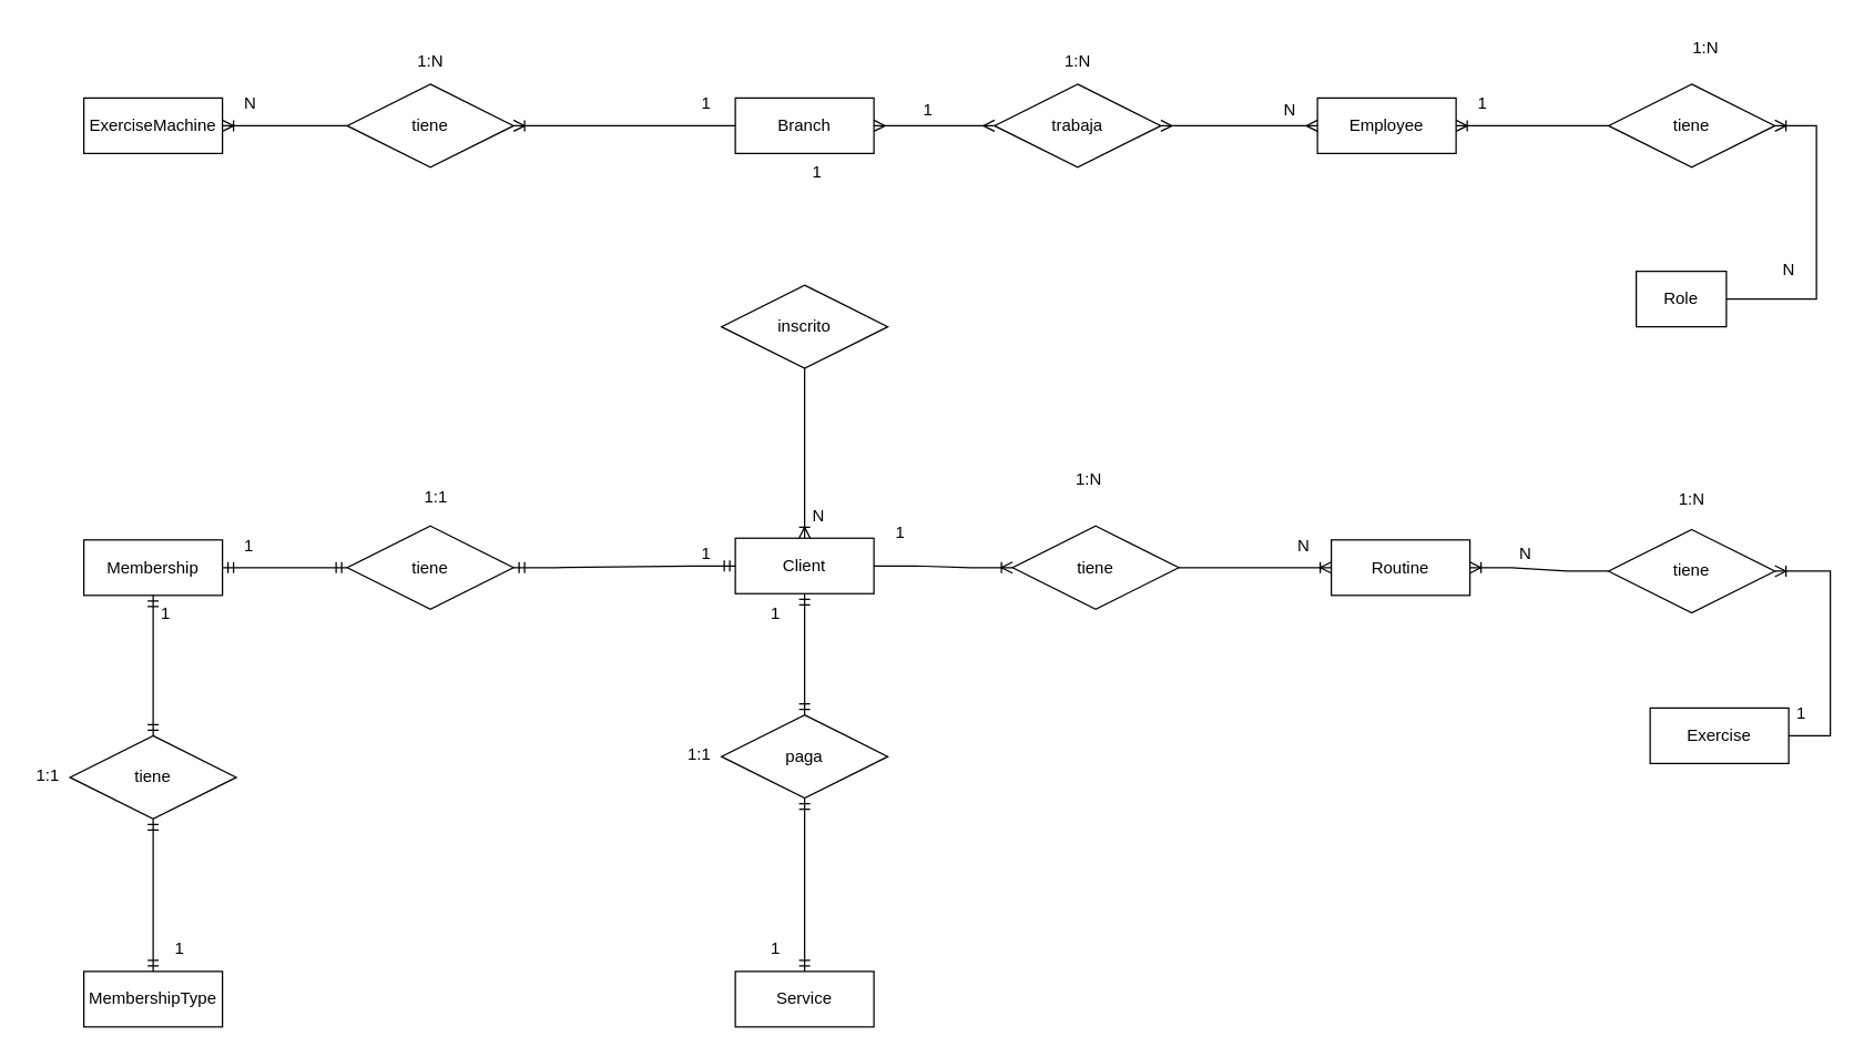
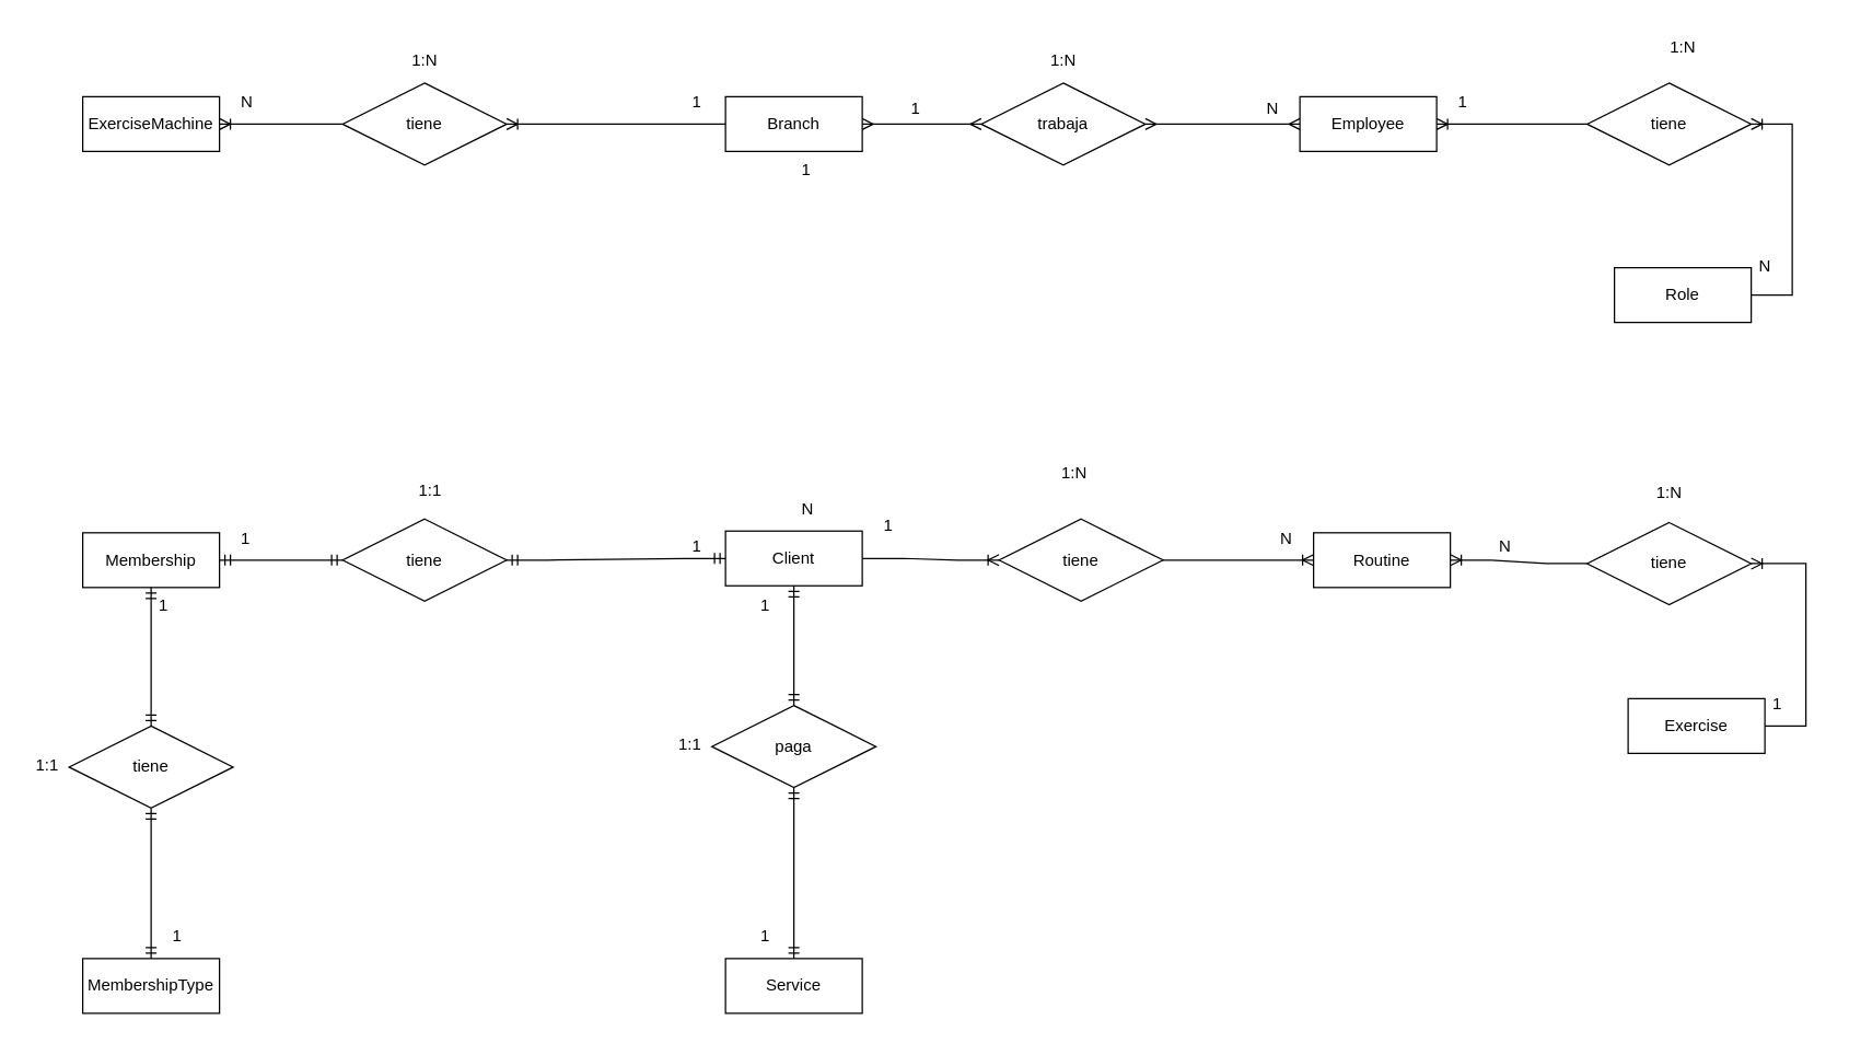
  <mxCell id="0" />
  <mxCell id="1" parent="0" />
  <mxCell id="2" value="Employee" style="whiteSpace=wrap;html=1;align=center;" parent="1" vertex="1"><mxGeometry x="950" y="70" width="100" height="40" as="geometry" /></mxCell>
- <mxCell id="3" value="Role" style="whiteSpace=wrap;html=1;align=center;" parent="1" vertex="1"><mxGeometry x="1180" y="195" width="65" height="40" as="geometry" /></mxCell>
+ <mxCell id="3" value="Role" style="whiteSpace=wrap;html=1;align=center;" parent="1" vertex="1"><mxGeometry x="1180" y="195" width="100" height="40" as="geometry" /></mxCell>
  <mxCell id="4" value="N" style="text;strokeColor=none;fillColor=none;spacingLeft=4;spacingRight=4;overflow=hidden;rotatable=0;points=[[0,0.5],[1,0.5]];portConstraint=eastwest;fontSize=12;whiteSpace=wrap;html=1;" parent="1" vertex="1"><mxGeometry x="1280" y="180" width="40" height="30" as="geometry" /></mxCell>
  <mxCell id="5" value="1" style="text;strokeColor=none;fillColor=none;spacingLeft=4;spacingRight=4;overflow=hidden;rotatable=0;points=[[0,0.5],[1,0.5]];portConstraint=eastwest;fontSize=12;whiteSpace=wrap;html=1;" parent="1" vertex="1"><mxGeometry x="1060" y="60" width="40" height="30" as="geometry" /></mxCell>
  <mxCell id="6" value="" style="edgeStyle=entityRelationEdgeStyle;fontSize=12;html=1;endArrow=ERoneToMany;rounded=0;" parent="1" source="22" target="2" edge="1"><mxGeometry width="100" height="100" relative="1" as="geometry"><mxPoint x="1040" y="-170" as="sourcePoint" /><mxPoint x="930" y="-170" as="targetPoint" /></mxGeometry></mxCell>
  <mxCell id="7" value="Client" style="whiteSpace=wrap;html=1;align=center;" vertex="1" parent="1"><mxGeometry x="530" y="387.5" width="100" height="40" as="geometry" /></mxCell>
  <mxCell id="8" value="Membership" style="whiteSpace=wrap;html=1;align=center;" vertex="1" parent="1"><mxGeometry x="60" y="388.75" width="100" height="40" as="geometry" /></mxCell>
  <mxCell id="9" value="Exercise" style="whiteSpace=wrap;html=1;align=center;" vertex="1" parent="1"><mxGeometry x="1190" y="510" width="100" height="40" as="geometry" /></mxCell>
  <mxCell id="10" value="Routine" style="whiteSpace=wrap;html=1;align=center;" vertex="1" parent="1"><mxGeometry x="960" y="388.75" width="100" height="40" as="geometry" /></mxCell>
  <mxCell id="11" value="Branch" style="whiteSpace=wrap;html=1;align=center;" vertex="1" parent="1"><mxGeometry x="530" y="70" width="100" height="40" as="geometry" /></mxCell>
  <mxCell id="12" value="ExerciseMachine" style="whiteSpace=wrap;html=1;align=center;" vertex="1" parent="1"><mxGeometry x="60" y="70" width="100" height="40" as="geometry" /></mxCell>
  <mxCell id="13" value="1" style="text;strokeColor=none;fillColor=none;spacingLeft=4;spacingRight=4;overflow=hidden;rotatable=0;points=[[0,0.5],[1,0.5]];portConstraint=eastwest;fontSize=12;whiteSpace=wrap;html=1;" vertex="1" parent="1"><mxGeometry x="660" y="65" width="40" height="30" as="geometry" /></mxCell>
  <mxCell id="14" value="N" style="text;strokeColor=none;fillColor=none;spacingLeft=4;spacingRight=4;overflow=hidden;rotatable=0;points=[[0,0.5],[1,0.5]];portConstraint=eastwest;fontSize=12;whiteSpace=wrap;html=1;" vertex="1" parent="1"><mxGeometry x="170" y="60" width="40" height="30" as="geometry" /></mxCell>
  <mxCell id="15" value="" style="edgeStyle=entityRelationEdgeStyle;fontSize=12;html=1;endArrow=ERoneToMany;rounded=0;" edge="1" parent="1" source="11" target="30"><mxGeometry width="100" height="100" relative="1" as="geometry"><mxPoint x="800" y="20" as="sourcePoint" /><mxPoint x="750" y="110" as="targetPoint" /></mxGeometry></mxCell>
  <mxCell id="16" value="" style="edgeStyle=entityRelationEdgeStyle;fontSize=12;html=1;endArrow=ERmandOne;startArrow=ERmandOne;rounded=0;" edge="1" parent="1" source="7" target="28"><mxGeometry width="100" height="100" relative="1" as="geometry"><mxPoint x="-115" y="600" as="sourcePoint" /><mxPoint x="-55" y="660" as="targetPoint" /></mxGeometry></mxCell>
  <mxCell id="17" value="1" style="text;strokeColor=none;fillColor=none;spacingLeft=4;spacingRight=4;overflow=hidden;rotatable=0;points=[[0,0.5],[1,0.5]];portConstraint=eastwest;fontSize=12;whiteSpace=wrap;html=1;" vertex="1" parent="1"><mxGeometry x="500" y="385" width="40" height="30" as="geometry" /></mxCell>
  <mxCell id="18" value="1" style="text;strokeColor=none;fillColor=none;spacingLeft=4;spacingRight=4;overflow=hidden;rotatable=0;points=[[0,0.5],[1,0.5]];portConstraint=eastwest;fontSize=12;whiteSpace=wrap;html=1;" vertex="1" parent="1"><mxGeometry x="170" y="378.75" width="40" height="30" as="geometry" /></mxCell>
  <mxCell id="19" value="1" style="text;strokeColor=none;fillColor=none;spacingLeft=4;spacingRight=4;overflow=hidden;rotatable=0;points=[[0,0.5],[1,0.5]];portConstraint=eastwest;fontSize=12;whiteSpace=wrap;html=1;" vertex="1" parent="1"><mxGeometry x="1290" y="500" width="40" height="30" as="geometry" /></mxCell>
  <mxCell id="20" value="N" style="text;strokeColor=none;fillColor=none;spacingLeft=4;spacingRight=4;overflow=hidden;rotatable=0;points=[[0,0.5],[1,0.5]];portConstraint=eastwest;fontSize=12;whiteSpace=wrap;html=1;" vertex="1" parent="1"><mxGeometry x="930" y="378.75" width="40" height="30" as="geometry" /></mxCell>
  <mxCell id="21" value="" style="edgeStyle=entityRelationEdgeStyle;fontSize=12;html=1;endArrow=ERoneToMany;rounded=0;" edge="1" parent="1" source="9" target="25"><mxGeometry width="100" height="100" relative="1" as="geometry"><mxPoint x="690" y="698" as="sourcePoint" /><mxPoint x="800" y="698" as="targetPoint" /></mxGeometry></mxCell>
  <mxCell id="22" value="tiene" style="shape=rhombus;perimeter=rhombusPerimeter;whiteSpace=wrap;html=1;align=center;" vertex="1" parent="1"><mxGeometry x="1160" y="60" width="120" height="60" as="geometry" /></mxCell>
  <mxCell id="23" value="1:N" style="text;strokeColor=none;fillColor=none;spacingLeft=4;spacingRight=4;overflow=hidden;rotatable=0;points=[[0,0.5],[1,0.5]];portConstraint=eastwest;fontSize=12;whiteSpace=wrap;html=1;" vertex="1" parent="1"><mxGeometry x="1215" y="20" width="30" height="30" as="geometry" /></mxCell>
  <mxCell id="24" value="" style="edgeStyle=entityRelationEdgeStyle;fontSize=12;html=1;endArrow=ERoneToMany;rounded=0;" edge="1" parent="1" source="3" target="22"><mxGeometry width="100" height="100" relative="1" as="geometry"><mxPoint x="1224" y="-70" as="sourcePoint" /><mxPoint x="1134" y="-70" as="targetPoint" /></mxGeometry></mxCell>
  <mxCell id="25" value="tiene" style="shape=rhombus;perimeter=rhombusPerimeter;whiteSpace=wrap;html=1;align=center;" vertex="1" parent="1"><mxGeometry x="1160" y="381.25" width="120" height="60" as="geometry" /></mxCell>
  <mxCell id="26" value="" style="edgeStyle=entityRelationEdgeStyle;fontSize=12;html=1;endArrow=ERoneToMany;rounded=0;" edge="1" parent="1" source="25" target="10"><mxGeometry width="100" height="100" relative="1" as="geometry"><mxPoint x="680" y="562.5" as="sourcePoint" /><mxPoint x="740" y="502.5" as="targetPoint" /></mxGeometry></mxCell>
  <mxCell id="27" value="1:N" style="text;strokeColor=none;fillColor=none;spacingLeft=4;spacingRight=4;overflow=hidden;rotatable=0;points=[[0,0.5],[1,0.5]];portConstraint=eastwest;fontSize=12;whiteSpace=wrap;html=1;" vertex="1" parent="1"><mxGeometry x="1205" y="346.25" width="30" height="30" as="geometry" /></mxCell>
  <mxCell id="28" value="tiene" style="shape=rhombus;perimeter=rhombusPerimeter;whiteSpace=wrap;html=1;align=center;" vertex="1" parent="1"><mxGeometry x="250" y="378.75" width="120" height="60" as="geometry" /></mxCell>
  <mxCell id="29" value="" style="edgeStyle=entityRelationEdgeStyle;fontSize=12;html=1;endArrow=ERmandOne;startArrow=ERmandOne;rounded=0;" edge="1" parent="1" source="8" target="28"><mxGeometry width="100" height="100" relative="1" as="geometry"><mxPoint x="-50" y="736.25" as="sourcePoint" /><mxPoint x="120" y="666.25" as="targetPoint" /></mxGeometry></mxCell>
  <mxCell id="30" value="tiene" style="shape=rhombus;perimeter=rhombusPerimeter;whiteSpace=wrap;html=1;align=center;" vertex="1" parent="1"><mxGeometry x="250" y="60" width="120" height="60" as="geometry" /></mxCell>
  <mxCell id="31" value="" style="edgeStyle=entityRelationEdgeStyle;fontSize=12;html=1;endArrow=ERoneToMany;rounded=0;" edge="1" parent="1" source="30" target="12"><mxGeometry width="100" height="100" relative="1" as="geometry"><mxPoint x="200" y="210" as="sourcePoint" /><mxPoint x="250" y="30" as="targetPoint" /></mxGeometry></mxCell>
  <mxCell id="32" value="tiene" style="shape=rhombus;perimeter=rhombusPerimeter;whiteSpace=wrap;html=1;align=center;" vertex="1" parent="1"><mxGeometry x="730" y="378.75" width="120" height="60" as="geometry" /></mxCell>
  <mxCell id="33" value="" style="edgeStyle=entityRelationEdgeStyle;fontSize=12;html=1;endArrow=ERoneToMany;rounded=0;" edge="1" parent="1" source="7" target="32"><mxGeometry width="100" height="100" relative="1" as="geometry"><mxPoint x="1320" y="505" as="sourcePoint" /><mxPoint x="1240" y="515" as="targetPoint" /><Array as="points"><mxPoint x="1080" y="485" /></Array></mxGeometry></mxCell>
  <mxCell id="34" value="" style="edgeStyle=entityRelationEdgeStyle;fontSize=12;html=1;endArrow=ERoneToMany;rounded=0;" edge="1" parent="1" source="32" target="10"><mxGeometry width="100" height="100" relative="1" as="geometry"><mxPoint x="1290" y="682.5" as="sourcePoint" /><mxPoint x="1230" y="562.5" as="targetPoint" /><Array as="points"><mxPoint x="1110" y="662.5" /></Array></mxGeometry></mxCell>
  <mxCell id="35" value="N" style="text;strokeColor=none;fillColor=none;spacingLeft=4;spacingRight=4;overflow=hidden;rotatable=0;points=[[0,0.5],[1,0.5]];portConstraint=eastwest;fontSize=12;whiteSpace=wrap;html=1;" vertex="1" parent="1"><mxGeometry x="1090" y="385" width="40" height="30" as="geometry" /></mxCell>
  <mxCell id="36" value="1" style="text;strokeColor=none;fillColor=none;spacingLeft=4;spacingRight=4;overflow=hidden;rotatable=0;points=[[0,0.5],[1,0.5]];portConstraint=eastwest;fontSize=12;whiteSpace=wrap;html=1;" vertex="1" parent="1"><mxGeometry x="640" y="370" width="40" height="30" as="geometry" /></mxCell>
  <mxCell id="37" value="trabaja" style="shape=rhombus;perimeter=rhombusPerimeter;whiteSpace=wrap;html=1;align=center;" vertex="1" parent="1"><mxGeometry x="717" y="60" width="120" height="60" as="geometry" /></mxCell>
  <mxCell id="38" value="" style="edgeStyle=entityRelationEdgeStyle;fontSize=12;html=1;endArrow=ERmany;startArrow=ERmany;rounded=0;" edge="1" parent="1" source="37" target="11"><mxGeometry width="100" height="100" relative="1" as="geometry"><mxPoint x="410" y="190" as="sourcePoint" /><mxPoint x="510" y="90" as="targetPoint" /></mxGeometry></mxCell>
  <mxCell id="39" value="" style="edgeStyle=entityRelationEdgeStyle;fontSize=12;html=1;endArrow=ERmany;startArrow=ERmany;rounded=0;" edge="1" parent="1" source="37" target="2"><mxGeometry width="100" height="100" relative="1" as="geometry"><mxPoint x="990" y="95" as="sourcePoint" /><mxPoint x="1050" y="220" as="targetPoint" /></mxGeometry></mxCell>
  <mxCell id="40" value="N" style="text;strokeColor=none;fillColor=none;spacingLeft=4;spacingRight=4;overflow=hidden;rotatable=0;points=[[0,0.5],[1,0.5]];portConstraint=eastwest;fontSize=12;whiteSpace=wrap;html=1;" vertex="1" parent="1"><mxGeometry x="920" y="65" width="40" height="30" as="geometry" /></mxCell>
  <mxCell id="41" value="1" style="text;strokeColor=none;fillColor=none;spacingLeft=4;spacingRight=4;overflow=hidden;rotatable=0;points=[[0,0.5],[1,0.5]];portConstraint=eastwest;fontSize=12;whiteSpace=wrap;html=1;" vertex="1" parent="1"><mxGeometry x="500" y="60" width="40" height="30" as="geometry" /></mxCell>
- <mxCell id="42" value="inscrito" style="shape=rhombus;perimeter=rhombusPerimeter;whiteSpace=wrap;html=1;align=center;" vertex="1" parent="1"><mxGeometry x="520" y="205" width="120" height="60" as="geometry" /></mxCell>
- <mxCell id="43" value="" style="fontSize=12;html=1;endArrow=ERoneToMany;rounded=0;" edge="1" parent="1" source="42" target="7"><mxGeometry width="100" height="100" relative="1" as="geometry"><mxPoint x="410" y="310" as="sourcePoint" /><mxPoint x="510" y="210" as="targetPoint" /></mxGeometry></mxCell>
  <mxCell id="44" value="1" style="text;strokeColor=none;fillColor=none;spacingLeft=4;spacingRight=4;overflow=hidden;rotatable=0;points=[[0,0.5],[1,0.5]];portConstraint=eastwest;fontSize=12;whiteSpace=wrap;html=1;" vertex="1" parent="1"><mxGeometry x="580" y="110" width="40" height="30" as="geometry" /></mxCell>
  <mxCell id="45" value="N" style="text;strokeColor=none;fillColor=none;spacingLeft=4;spacingRight=4;overflow=hidden;rotatable=0;points=[[0,0.5],[1,0.5]];portConstraint=eastwest;fontSize=12;whiteSpace=wrap;html=1;" vertex="1" parent="1"><mxGeometry x="580" y="357.5" width="40" height="30" as="geometry" /></mxCell>
  <mxCell id="46" value="1:N" style="text;strokeColor=none;fillColor=none;spacingLeft=4;spacingRight=4;overflow=hidden;rotatable=0;points=[[0,0.5],[1,0.5]];portConstraint=eastwest;fontSize=12;whiteSpace=wrap;html=1;" vertex="1" parent="1"><mxGeometry x="770" y="331.25" width="30" height="30" as="geometry" /></mxCell>
  <mxCell id="47" value="1:1" style="text;strokeColor=none;fillColor=none;spacingLeft=4;spacingRight=4;overflow=hidden;rotatable=0;points=[[0,0.5],[1,0.5]];portConstraint=eastwest;fontSize=12;whiteSpace=wrap;html=1;" vertex="1" parent="1"><mxGeometry x="300" y="343.75" width="30" height="30" as="geometry" /></mxCell>
  <mxCell id="48" value="1:N" style="text;strokeColor=none;fillColor=none;spacingLeft=4;spacingRight=4;overflow=hidden;rotatable=0;points=[[0,0.5],[1,0.5]];portConstraint=eastwest;fontSize=12;whiteSpace=wrap;html=1;" vertex="1" parent="1"><mxGeometry x="295" y="30" width="30" height="30" as="geometry" /></mxCell>
  <mxCell id="49" value="1:N" style="text;strokeColor=none;fillColor=none;spacingLeft=4;spacingRight=4;overflow=hidden;rotatable=0;points=[[0,0.5],[1,0.5]];portConstraint=eastwest;fontSize=12;whiteSpace=wrap;html=1;" vertex="1" parent="1"><mxGeometry x="762" y="30" width="30" height="30" as="geometry" /></mxCell>
  <mxCell id="50" value="MembershipType" style="whiteSpace=wrap;html=1;align=center;" vertex="1" parent="1"><mxGeometry x="60" y="700" width="100" height="40" as="geometry" /></mxCell>
  <mxCell id="51" value="tiene" style="shape=rhombus;perimeter=rhombusPerimeter;whiteSpace=wrap;html=1;align=center;" vertex="1" parent="1"><mxGeometry x="50" y="530" width="120" height="60" as="geometry" /></mxCell>
  <mxCell id="52" value="" style="fontSize=12;html=1;endArrow=ERmandOne;startArrow=ERmandOne;rounded=0;" edge="1" parent="1" source="51" target="8"><mxGeometry width="100" height="100" relative="1" as="geometry"><mxPoint x="410" y="320" as="sourcePoint" /><mxPoint x="510" y="220" as="targetPoint" /></mxGeometry></mxCell>
  <mxCell id="53" value="" style="fontSize=12;html=1;endArrow=ERmandOne;startArrow=ERmandOne;rounded=0;" edge="1" parent="1" source="50" target="51"><mxGeometry width="100" height="100" relative="1" as="geometry"><mxPoint x="124" y="542" as="sourcePoint" /><mxPoint x="122" y="439" as="targetPoint" /></mxGeometry></mxCell>
  <mxCell id="54" value="1" style="text;strokeColor=none;fillColor=none;spacingLeft=4;spacingRight=4;overflow=hidden;rotatable=0;points=[[0,0.5],[1,0.5]];portConstraint=eastwest;fontSize=12;whiteSpace=wrap;html=1;" vertex="1" parent="1"><mxGeometry x="110" y="427.5" width="40" height="30" as="geometry" /></mxCell>
  <mxCell id="55" value="1" style="text;strokeColor=none;fillColor=none;spacingLeft=4;spacingRight=4;overflow=hidden;rotatable=0;points=[[0,0.5],[1,0.5]];portConstraint=eastwest;fontSize=12;whiteSpace=wrap;html=1;" vertex="1" parent="1"><mxGeometry x="120" y="670" width="40" height="30" as="geometry" /></mxCell>
  <mxCell id="56" value="1:1" style="text;strokeColor=none;fillColor=none;spacingLeft=4;spacingRight=4;overflow=hidden;rotatable=0;points=[[0,0.5],[1,0.5]];portConstraint=eastwest;fontSize=12;whiteSpace=wrap;html=1;" vertex="1" parent="1"><mxGeometry x="20" y="545" width="30" height="30" as="geometry" /></mxCell>
  <mxCell id="57" value="paga" style="shape=rhombus;perimeter=rhombusPerimeter;whiteSpace=wrap;html=1;align=center;" vertex="1" parent="1"><mxGeometry x="520" y="515" width="120" height="60" as="geometry" /></mxCell>
  <mxCell id="58" value="" style="fontSize=12;html=1;endArrow=ERmandOne;startArrow=ERmandOne;rounded=0;" edge="1" parent="1" source="62" target="7"><mxGeometry width="100" height="100" relative="1" as="geometry"><mxPoint x="120" y="540" as="sourcePoint" /><mxPoint x="120" y="439" as="targetPoint" /></mxGeometry></mxCell>
  <mxCell id="59" value="" style="fontSize=12;html=1;endArrow=ERmandOne;startArrow=ERmandOne;rounded=0;" edge="1" parent="1" source="60" target="57"><mxGeometry width="100" height="100" relative="1" as="geometry"><mxPoint x="590" y="525" as="sourcePoint" /><mxPoint x="590" y="438" as="targetPoint" /></mxGeometry></mxCell>
  <mxCell id="60" value="Service" style="whiteSpace=wrap;html=1;align=center;" vertex="1" parent="1"><mxGeometry x="530" y="700" width="100" height="40" as="geometry" /></mxCell>
  <mxCell id="61" value="" style="fontSize=12;html=1;endArrow=ERmandOne;startArrow=ERmandOne;rounded=0;" edge="1" parent="1" source="57" target="7"><mxGeometry width="100" height="100" relative="1" as="geometry"><mxPoint x="580" y="515" as="sourcePoint" /><mxPoint x="580" y="428" as="targetPoint" /></mxGeometry></mxCell>
  <mxCell id="62" value="1" style="text;strokeColor=none;fillColor=none;spacingLeft=4;spacingRight=4;overflow=hidden;rotatable=0;points=[[0,0.5],[1,0.5]];portConstraint=eastwest;fontSize=12;whiteSpace=wrap;html=1;" vertex="1" parent="1"><mxGeometry x="550" y="427.5" width="40" height="30" as="geometry" /></mxCell>
  <mxCell id="63" value="1" style="text;strokeColor=none;fillColor=none;spacingLeft=4;spacingRight=4;overflow=hidden;rotatable=0;points=[[0,0.5],[1,0.5]];portConstraint=eastwest;fontSize=12;whiteSpace=wrap;html=1;" vertex="1" parent="1"><mxGeometry x="550" y="670" width="40" height="30" as="geometry" /></mxCell>
  <mxCell id="64" value="1:1" style="text;strokeColor=none;fillColor=none;spacingLeft=4;spacingRight=4;overflow=hidden;rotatable=0;points=[[0,0.5],[1,0.5]];portConstraint=eastwest;fontSize=12;whiteSpace=wrap;html=1;" vertex="1" parent="1"><mxGeometry x="490" y="530" width="30" height="30" as="geometry" /></mxCell>
